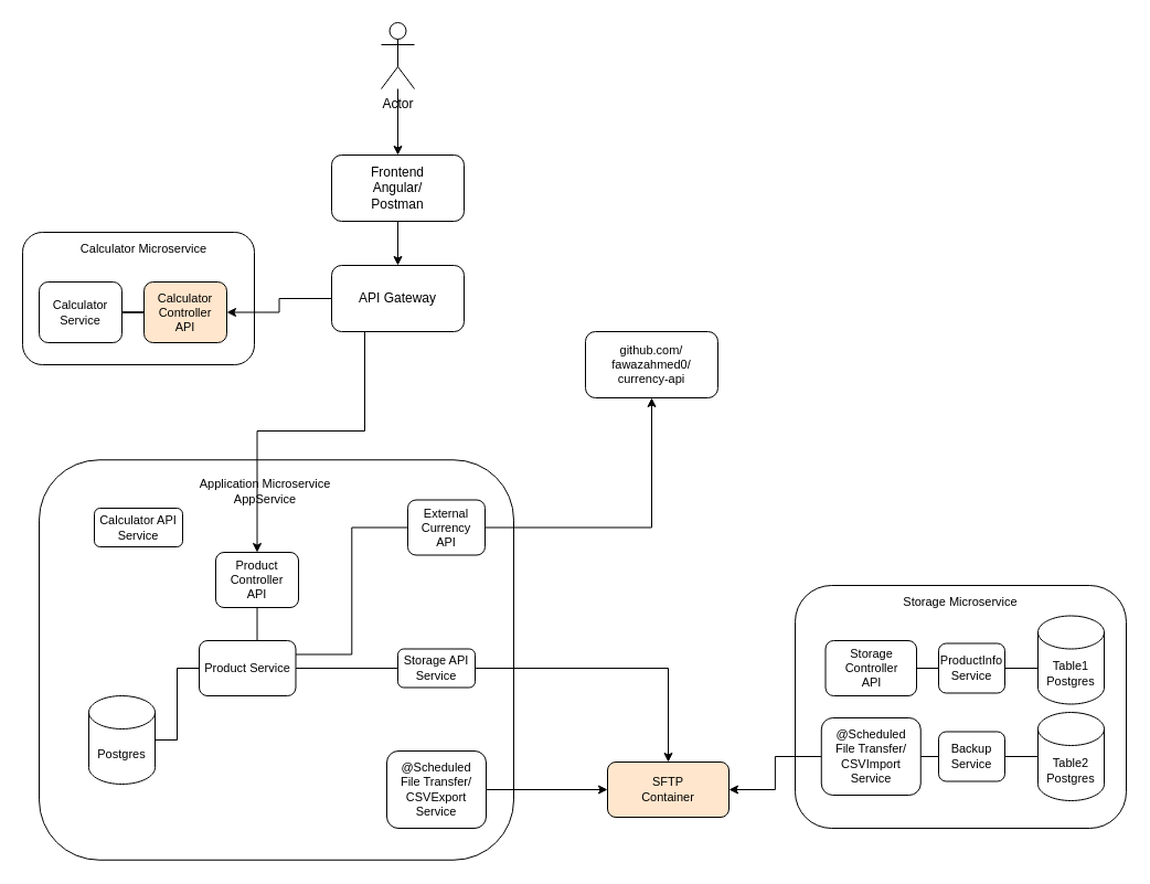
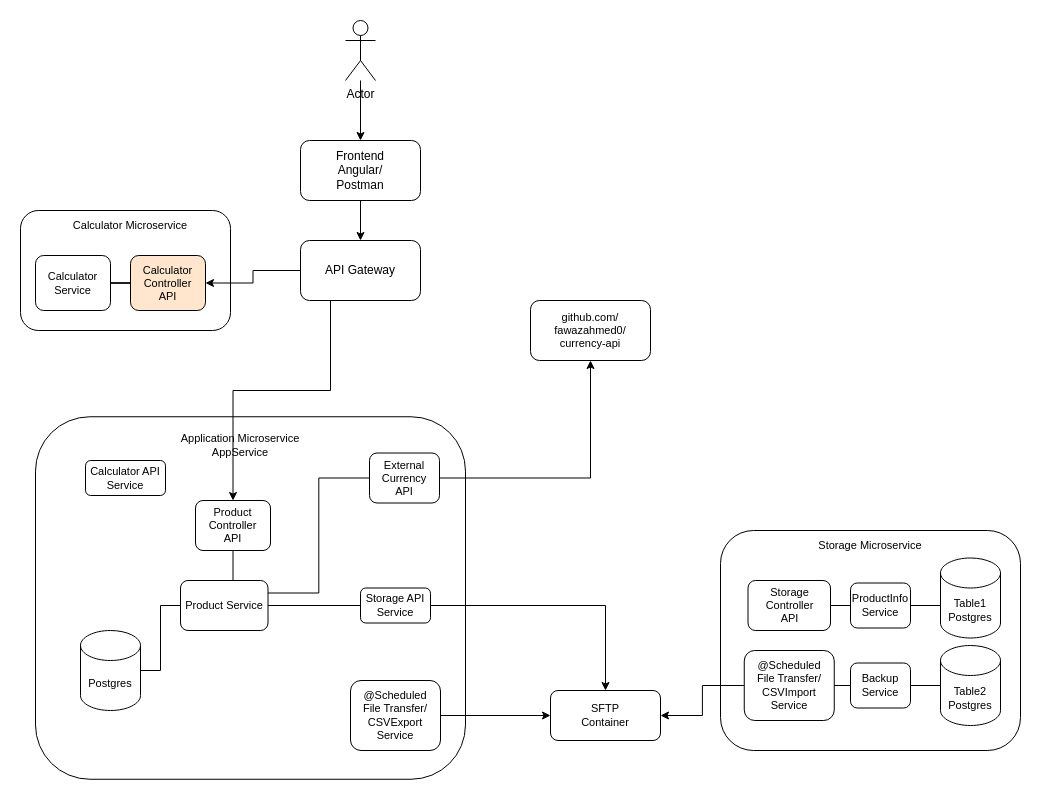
  <mxCell id="0" />
  <mxCell id="1" parent="0" />
  <mxCell id="2" value="" style="rounded=1;whiteSpace=wrap;html=1;fontSize=11;" parent="1" vertex="1"><mxGeometry x="720" y="530" width="300" height="220" as="geometry" /></mxCell>
  <mxCell id="3" style="edgeStyle=orthogonalEdgeStyle;rounded=0;orthogonalLoop=1;jettySize=auto;html=1;entryX=0.5;entryY=0;entryDx=0;entryDy=0;shadow=0;fontSize=11;startArrow=none;startFill=0;endArrow=classic;endFill=1;" parent="1" source="4" target="6" edge="1"><mxGeometry relative="1" as="geometry" /></mxCell>
  <mxCell id="4" value="Actor" style="shape=umlActor;verticalLabelPosition=bottom;verticalAlign=top;html=1;outlineConnect=0;" parent="1" vertex="1"><mxGeometry x="345" y="20" width="30" height="60" as="geometry" /></mxCell>
  <mxCell id="5" style="edgeStyle=orthogonalEdgeStyle;rounded=0;orthogonalLoop=1;jettySize=auto;html=1;shadow=0;fontSize=11;" parent="1" source="6" target="9" edge="1"><mxGeometry relative="1" as="geometry" /></mxCell>
  <mxCell id="6" value="Frontend&lt;br&gt;Angular/&lt;br&gt;Postman" style="rounded=1;whiteSpace=wrap;html=1;" parent="1" vertex="1"><mxGeometry x="300" y="140" width="120" height="60" as="geometry" /></mxCell>
  <mxCell id="7" value="" style="rounded=1;whiteSpace=wrap;html=1;align=left;" parent="1" vertex="1"><mxGeometry x="20" y="210" width="210" height="120" as="geometry" /></mxCell>
  <mxCell id="8" style="edgeStyle=orthogonalEdgeStyle;rounded=0;orthogonalLoop=1;jettySize=auto;html=1;entryX=1;entryY=0.5;entryDx=0;entryDy=0;fontSize=11;shadow=0;" parent="1" source="9" target="13" edge="1"><mxGeometry relative="1" as="geometry" /></mxCell>
  <mxCell id="9" value="API Gateway" style="rounded=1;whiteSpace=wrap;html=1;" parent="1" vertex="1"><mxGeometry x="300" y="240" width="120" height="60" as="geometry" /></mxCell>
  <mxCell id="10" value="Calculator Microservice" style="text;html=1;strokeColor=none;fillColor=none;align=center;verticalAlign=middle;whiteSpace=wrap;rounded=0;fontSize=11;" parent="1" vertex="1"><mxGeometry x="40" y="210" width="180" height="30" as="geometry" /></mxCell>
  <mxCell id="11" value="Calculator&lt;br&gt;Service" style="rounded=1;whiteSpace=wrap;html=1;fontSize=11;" parent="1" vertex="1"><mxGeometry x="35" y="255" width="75" height="55" as="geometry" /></mxCell>
  <mxCell id="12" style="edgeStyle=orthogonalEdgeStyle;rounded=0;orthogonalLoop=1;jettySize=auto;html=1;exitX=0;exitY=0.5;exitDx=0;exitDy=0;shadow=0;fontSize=11;endArrow=none;endFill=0;" parent="1" source="13" target="11" edge="1"><mxGeometry relative="1" as="geometry" /></mxCell>
  <mxCell id="13" value="Calculator&lt;br&gt;Controller&lt;br&gt;API" style="rounded=1;whiteSpace=wrap;html=1;fontSize=11;fillColor=#ffe6cc;" parent="1" vertex="1"><mxGeometry x="130" y="255" width="75" height="55" as="geometry" /></mxCell>
  <mxCell id="14" value="" style="rounded=1;whiteSpace=wrap;html=1;fontSize=11;" parent="1" vertex="1"><mxGeometry x="35" y="416.25" width="430" height="362.5" as="geometry" /></mxCell>
  <mxCell id="15" value="Application Microservice&lt;br&gt;AppService" style="text;html=1;strokeColor=none;fillColor=none;align=center;verticalAlign=middle;whiteSpace=wrap;rounded=0;fontSize=11;" parent="1" vertex="1"><mxGeometry x="120" y="430" width="240" height="30" as="geometry" /></mxCell>
  <mxCell id="16" style="edgeStyle=orthogonalEdgeStyle;rounded=0;orthogonalLoop=1;jettySize=auto;html=1;entryX=0.25;entryY=1;entryDx=0;entryDy=0;shadow=0;fontSize=11;endArrow=none;endFill=0;startArrow=classic;startFill=1;" parent="1" source="17" target="9" edge="1"><mxGeometry relative="1" as="geometry"><Array as="points"><mxPoint x="233" y="390" /><mxPoint x="330" y="390" /></Array></mxGeometry></mxCell>
  <mxCell id="17" value="Product&lt;br&gt;Controller&lt;br&gt;API" style="rounded=1;whiteSpace=wrap;html=1;fontSize=11;" parent="1" vertex="1"><mxGeometry x="195" y="500" width="75" height="50" as="geometry" /></mxCell>
  <mxCell id="18" value="Calculator API Service" style="rounded=1;whiteSpace=wrap;html=1;fontSize=11;" parent="1" vertex="1"><mxGeometry x="85" y="460" width="80" height="35" as="geometry" /></mxCell>
  <mxCell id="19" style="edgeStyle=orthogonalEdgeStyle;rounded=0;orthogonalLoop=1;jettySize=auto;html=1;exitX=0.5;exitY=0;exitDx=0;exitDy=0;entryX=0.5;entryY=1;entryDx=0;entryDy=0;shadow=0;fontSize=11;endArrow=none;endFill=0;" parent="1" source="21" target="17" edge="1"><mxGeometry relative="1" as="geometry" /></mxCell>
  <mxCell id="20" style="edgeStyle=orthogonalEdgeStyle;rounded=0;orthogonalLoop=1;jettySize=auto;html=1;entryX=1;entryY=0.5;entryDx=0;entryDy=0;entryPerimeter=0;shadow=0;fontSize=11;startArrow=none;startFill=0;endArrow=none;endFill=0;" parent="1" source="21" target="30" edge="1"><mxGeometry relative="1" as="geometry" /></mxCell>
  <mxCell id="21" value="Product Service" style="rounded=1;whiteSpace=wrap;html=1;fontSize=11;" parent="1" vertex="1"><mxGeometry x="180" y="580" width="87.5" height="50" as="geometry" /></mxCell>
  <mxCell id="22" style="edgeStyle=orthogonalEdgeStyle;rounded=0;orthogonalLoop=1;jettySize=auto;html=1;exitX=0;exitY=0.5;exitDx=0;exitDy=0;entryX=1;entryY=0.25;entryDx=0;entryDy=0;shadow=0;fontSize=11;startArrow=none;startFill=0;endArrow=none;endFill=0;" parent="1" source="24" target="21" edge="1"><mxGeometry relative="1" as="geometry" /></mxCell>
  <mxCell id="23" style="edgeStyle=orthogonalEdgeStyle;rounded=0;orthogonalLoop=1;jettySize=auto;html=1;exitX=1;exitY=0.5;exitDx=0;exitDy=0;entryX=0.5;entryY=1;entryDx=0;entryDy=0;shadow=0;fontSize=11;startArrow=none;startFill=0;endArrow=classic;endFill=1;" parent="1" source="24" target="31" edge="1"><mxGeometry relative="1" as="geometry" /></mxCell>
  <mxCell id="24" value="External Currency &lt;br&gt;API" style="rounded=1;whiteSpace=wrap;html=1;fontSize=11;" parent="1" vertex="1"><mxGeometry x="369" y="452.5" width="70" height="50" as="geometry" /></mxCell>
  <mxCell id="25" style="edgeStyle=orthogonalEdgeStyle;rounded=0;orthogonalLoop=1;jettySize=auto;html=1;entryX=1;entryY=0.5;entryDx=0;entryDy=0;shadow=0;fontSize=11;startArrow=none;startFill=0;endArrow=none;endFill=0;" parent="1" source="27" target="21" edge="1"><mxGeometry relative="1" as="geometry" /></mxCell>
  <mxCell id="26" style="edgeStyle=orthogonalEdgeStyle;rounded=0;orthogonalLoop=1;jettySize=auto;html=1;shadow=0;fontSize=11;startArrow=none;startFill=0;endArrow=classic;endFill=1;" parent="1" source="27" target="32" edge="1"><mxGeometry relative="1" as="geometry" /></mxCell>
  <mxCell id="27" value="Storage API&lt;br&gt;Service" style="rounded=1;whiteSpace=wrap;html=1;fontSize=11;" parent="1" vertex="1"><mxGeometry x="360" y="587.5" width="70" height="35" as="geometry" /></mxCell>
  <mxCell id="28" style="edgeStyle=orthogonalEdgeStyle;rounded=0;orthogonalLoop=1;jettySize=auto;html=1;entryX=0;entryY=0.5;entryDx=0;entryDy=0;shadow=0;fontSize=11;startArrow=none;startFill=0;endArrow=classic;endFill=1;" parent="1" source="29" target="32" edge="1"><mxGeometry relative="1" as="geometry" /></mxCell>
  <mxCell id="29" value="@Scheduled&lt;br&gt;File Transfer/&lt;br&gt;CSVExport&lt;br&gt;Service" style="rounded=1;whiteSpace=wrap;html=1;fontSize=11;" parent="1" vertex="1"><mxGeometry x="350" y="680" width="90" height="70" as="geometry" /></mxCell>
  <mxCell id="30" value="Postgres" style="shape=cylinder3;whiteSpace=wrap;html=1;boundedLbl=1;backgroundOutline=1;size=15;fontSize=11;" parent="1" vertex="1"><mxGeometry x="80" y="630" width="60" height="80" as="geometry" /></mxCell>
  <mxCell id="31" value="github.com/&lt;br&gt;fawazahmed0/&lt;br&gt;currency-api" style="rounded=1;whiteSpace=wrap;html=1;fontSize=11;" parent="1" vertex="1"><mxGeometry x="530" y="300" width="120" height="60" as="geometry" /></mxCell>
- <mxCell id="32" value="SFTP &lt;br&gt;Container" style="rounded=1;whiteSpace=wrap;html=1;fontSize=11;fillColor=#ffe6cc;" parent="1" vertex="1"><mxGeometry x="550" y="690" width="110" height="50" as="geometry" /></mxCell>
+ <mxCell id="32" value="SFTP &lt;br&gt;Container" style="rounded=1;whiteSpace=wrap;html=1;fontSize=11;" parent="1" vertex="1"><mxGeometry x="550" y="690" width="110" height="50" as="geometry" /></mxCell>
  <mxCell id="33" value="Storage Microservice" style="text;html=1;strokeColor=none;fillColor=none;align=center;verticalAlign=middle;whiteSpace=wrap;rounded=0;fontSize=11;" parent="1" vertex="1"><mxGeometry x="785" y="530" width="170" height="30" as="geometry" /></mxCell>
  <mxCell id="34" style="edgeStyle=orthogonalEdgeStyle;rounded=0;orthogonalLoop=1;jettySize=auto;html=1;entryX=1;entryY=0.5;entryDx=0;entryDy=0;shadow=0;fontSize=11;startArrow=none;startFill=0;endArrow=classic;endFill=1;" parent="1" source="36" target="32" edge="1"><mxGeometry relative="1" as="geometry" /></mxCell>
  <mxCell id="35" style="edgeStyle=orthogonalEdgeStyle;rounded=0;orthogonalLoop=1;jettySize=auto;html=1;shadow=0;fontSize=11;startArrow=none;startFill=0;endArrow=none;endFill=0;" parent="1" source="36" target="40" edge="1"><mxGeometry relative="1" as="geometry" /></mxCell>
  <mxCell id="36" value="@Scheduled&lt;br&gt;File Transfer/&lt;br&gt;CSVImport&lt;br&gt;Service" style="rounded=1;whiteSpace=wrap;html=1;fontSize=11;" parent="1" vertex="1"><mxGeometry x="743.75" y="650" width="90" height="70" as="geometry" /></mxCell>
  <mxCell id="37" style="edgeStyle=orthogonalEdgeStyle;rounded=0;orthogonalLoop=1;jettySize=auto;html=1;exitX=1;exitY=0.5;exitDx=0;exitDy=0;entryX=0;entryY=0.5;entryDx=0;entryDy=0;shadow=0;fontSize=11;startArrow=none;startFill=0;endArrow=none;endFill=0;" parent="1" source="38" target="44" edge="1"><mxGeometry relative="1" as="geometry" /></mxCell>
  <mxCell id="38" value="Storage&lt;br&gt;Controller&lt;br&gt;API" style="rounded=1;whiteSpace=wrap;html=1;fontSize=11;" parent="1" vertex="1"><mxGeometry x="747.5" y="580" width="82.5" height="50" as="geometry" /></mxCell>
  <mxCell id="39" style="edgeStyle=orthogonalEdgeStyle;rounded=0;orthogonalLoop=1;jettySize=auto;html=1;entryX=0;entryY=0.5;entryDx=0;entryDy=0;entryPerimeter=0;shadow=0;fontSize=11;startArrow=none;startFill=0;endArrow=none;endFill=0;" parent="1" source="40" target="41" edge="1"><mxGeometry relative="1" as="geometry" /></mxCell>
  <mxCell id="40" value="Backup&lt;br&gt;Service" style="rounded=1;whiteSpace=wrap;html=1;fontSize=11;" parent="1" vertex="1"><mxGeometry x="850" y="662.5" width="60" height="45" as="geometry" /></mxCell>
  <mxCell id="41" value="Table2&lt;span style=&quot;color: rgba(0 , 0 , 0 , 0) ; font-family: monospace ; font-size: 0px&quot;&gt;%3CmxGraphModel%3E%3Croot%3E%3CmxCell%20id%3D%220%22%2F%3E%3CmxCell%20id%3D%221%22%20parent%3D%220%22%2F%3E%3CmxCell%20id%3D%222%22%20value%3D%22Postgres%22%20style%3D%22shape%3Dcylinder3%3BwhiteSpace%3Dwrap%3Bhtml%3D1%3BboundedLbl%3D1%3BbackgroundOutline%3D1%3Bsize%3D15%3BfontSize%3D11%3B%22%20vertex%3D%221%22%20parent%3D%221%22%3E%3CmxGeometry%20x%3D%2290%22%20y%3D%22680%22%20width%3D%2260%22%20height%3D%2280%22%20as%3D%22geometry%22%2F%3E%3C%2FmxCell%3E%3C%2Froot%3E%3C%2FmxGraphModel%3E&lt;/span&gt;&lt;br&gt;Postgres" style="shape=cylinder3;whiteSpace=wrap;html=1;boundedLbl=1;backgroundOutline=1;size=15;fontSize=11;" parent="1" vertex="1"><mxGeometry x="940" y="645" width="60" height="80" as="geometry" /></mxCell>
  <mxCell id="42" value="Table1&lt;span style=&quot;color: rgba(0 , 0 , 0 , 0) ; font-family: monospace ; font-size: 0px&quot;&gt;%3CmxGraphModel%3E%3Croot%3E%3CmxCell%20id%3D%220%22%2F%3E%3CmxCell%20id%3D%221%22%20parent%3D%220%22%2F%3E%3CmxCell%20id%3D%222%22%20value%3D%22Postgres%22%20style%3D%22shape%3Dcylinder3%3BwhiteSpace%3Dwrap%3Bhtml%3D1%3BboundedLbl%3D1%3BbackgroundOutline%3D1%3Bsize%3D15%3BfontSize%3D11%3B%22%20vertex%3D%221%22%20parent%3D%221%22%3E%3CmxGeometry%20x%3D%2290%22%20y%3D%22680%22%20width%3D%2260%22%20height%3D%2280%22%20as%3D%22geometry%22%2F%3E%3C%2FmxCell%3E%3C%2Froot%3E%3C%2FmxGraphModel%3E&lt;/span&gt;&lt;br&gt;Postgres" style="shape=cylinder3;whiteSpace=wrap;html=1;boundedLbl=1;backgroundOutline=1;size=15;fontSize=11;" parent="1" vertex="1"><mxGeometry x="940" y="557.5" width="60" height="80" as="geometry" /></mxCell>
  <mxCell id="43" style="edgeStyle=orthogonalEdgeStyle;rounded=0;orthogonalLoop=1;jettySize=auto;html=1;exitX=1;exitY=0.5;exitDx=0;exitDy=0;entryX=0;entryY=0.5;entryDx=0;entryDy=0;entryPerimeter=0;shadow=0;fontSize=11;startArrow=none;startFill=0;endArrow=none;endFill=0;" parent="1" source="44" target="42" edge="1"><mxGeometry relative="1" as="geometry" /></mxCell>
  <mxCell id="44" value="ProductInfo&lt;br&gt;Service" style="rounded=1;whiteSpace=wrap;html=1;fontSize=11;" parent="1" vertex="1"><mxGeometry x="850" y="582.5" width="60" height="45" as="geometry" /></mxCell>
